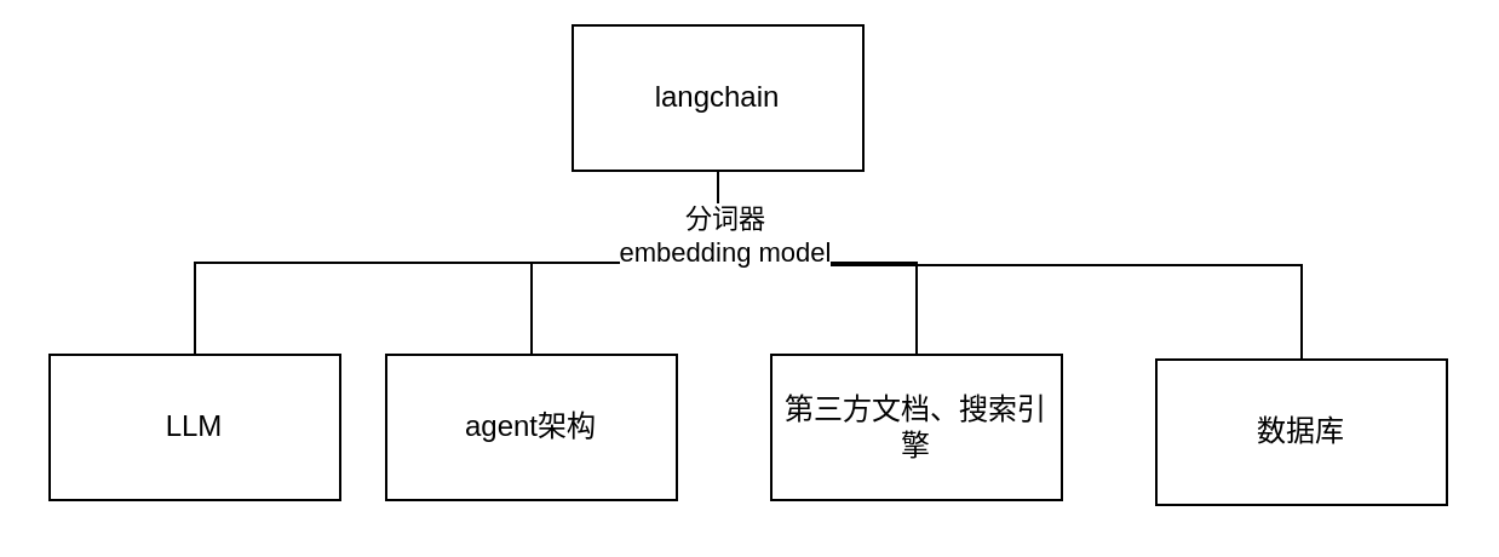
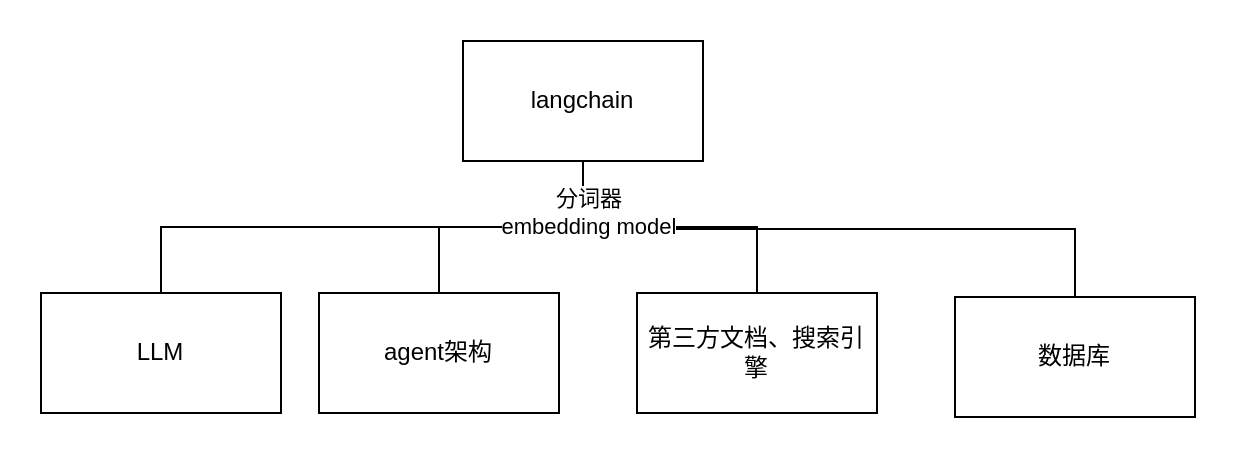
  <mxCell id="0" />
  <mxCell id="1" parent="0" />
- <mxCell id="2" value="langchain" style="rounded=0;whiteSpace=wrap;html=1;" vertex="1" parent="1"><mxGeometry x="236" y="10" width="120" height="60" as="geometry" /></mxCell>
+ <mxCell id="2" value="langchain" style="rounded=0;whiteSpace=wrap;html=1;" vertex="1" parent="1"><mxGeometry x="231" y="20" width="120" height="60" as="geometry" /></mxCell>
  <mxCell id="3" style="edgeStyle=orthogonalEdgeStyle;rounded=0;orthogonalLoop=1;jettySize=auto;html=1;exitX=0.5;exitY=0;exitDx=0;exitDy=0;entryX=0.5;entryY=1;entryDx=0;entryDy=0;endArrow=none;endFill=0;" edge="1" parent="1" source="4" target="2"><mxGeometry relative="1" as="geometry" /></mxCell>
  <mxCell id="4" value="LLM" style="whiteSpace=wrap;html=1;" vertex="1" parent="1"><mxGeometry x="20" y="146" width="120" height="60" as="geometry" /></mxCell>
  <mxCell id="5" style="edgeStyle=orthogonalEdgeStyle;rounded=0;orthogonalLoop=1;jettySize=auto;html=1;exitX=0.5;exitY=0;exitDx=0;exitDy=0;entryX=0.5;entryY=1;entryDx=0;entryDy=0;endArrow=none;endFill=0;" edge="1" parent="1" source="6" target="2"><mxGeometry relative="1" as="geometry" /></mxCell>
  <mxCell id="6" value="agent架构" style="whiteSpace=wrap;html=1;" vertex="1" parent="1"><mxGeometry x="159" y="146" width="120" height="60" as="geometry" /></mxCell>
  <mxCell id="7" style="edgeStyle=orthogonalEdgeStyle;rounded=0;orthogonalLoop=1;jettySize=auto;html=1;exitX=0.5;exitY=0;exitDx=0;exitDy=0;entryX=0.5;entryY=1;entryDx=0;entryDy=0;endArrow=none;endFill=0;" edge="1" parent="1" source="8" target="2"><mxGeometry relative="1" as="geometry" /></mxCell>
  <mxCell id="8" value="第三方文档、搜索引擎" style="whiteSpace=wrap;html=1;" vertex="1" parent="1"><mxGeometry x="318" y="146" width="120" height="60" as="geometry" /></mxCell>
  <mxCell id="9" style="edgeStyle=orthogonalEdgeStyle;rounded=0;orthogonalLoop=1;jettySize=auto;html=1;exitX=0.5;exitY=0;exitDx=0;exitDy=0;entryX=0.5;entryY=1;entryDx=0;entryDy=0;endArrow=none;endFill=0;" edge="1" parent="1" source="11" target="2"><mxGeometry relative="1" as="geometry" /></mxCell>
  <mxCell id="10" value="分词器&lt;br&gt;embedding model" style="edgeLabel;html=1;align=center;verticalAlign=middle;resizable=0;points=[];" vertex="1" connectable="0" parent="9"><mxGeometry x="0.84" y="-2" relative="1" as="geometry"><mxPoint as="offset" /></mxGeometry></mxCell>
  <mxCell id="11" value="数据库" style="whiteSpace=wrap;html=1;" vertex="1" parent="1"><mxGeometry x="477" y="148" width="120" height="60" as="geometry" /></mxCell>
